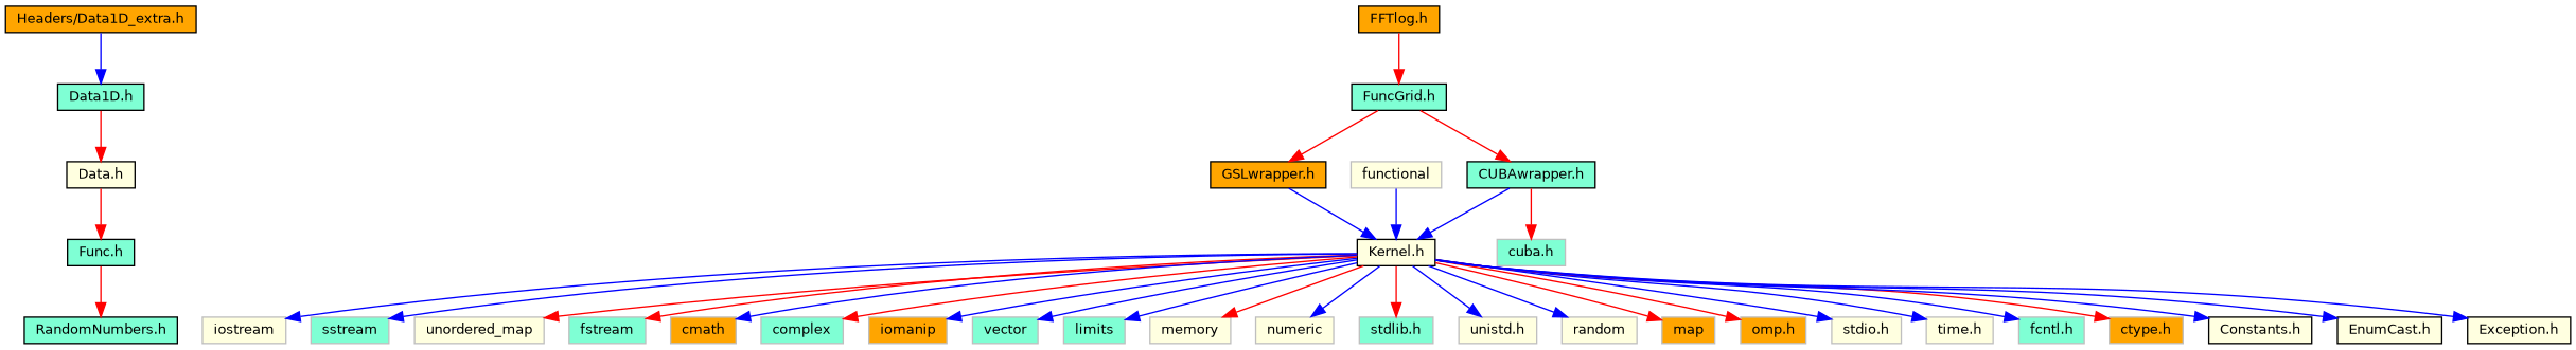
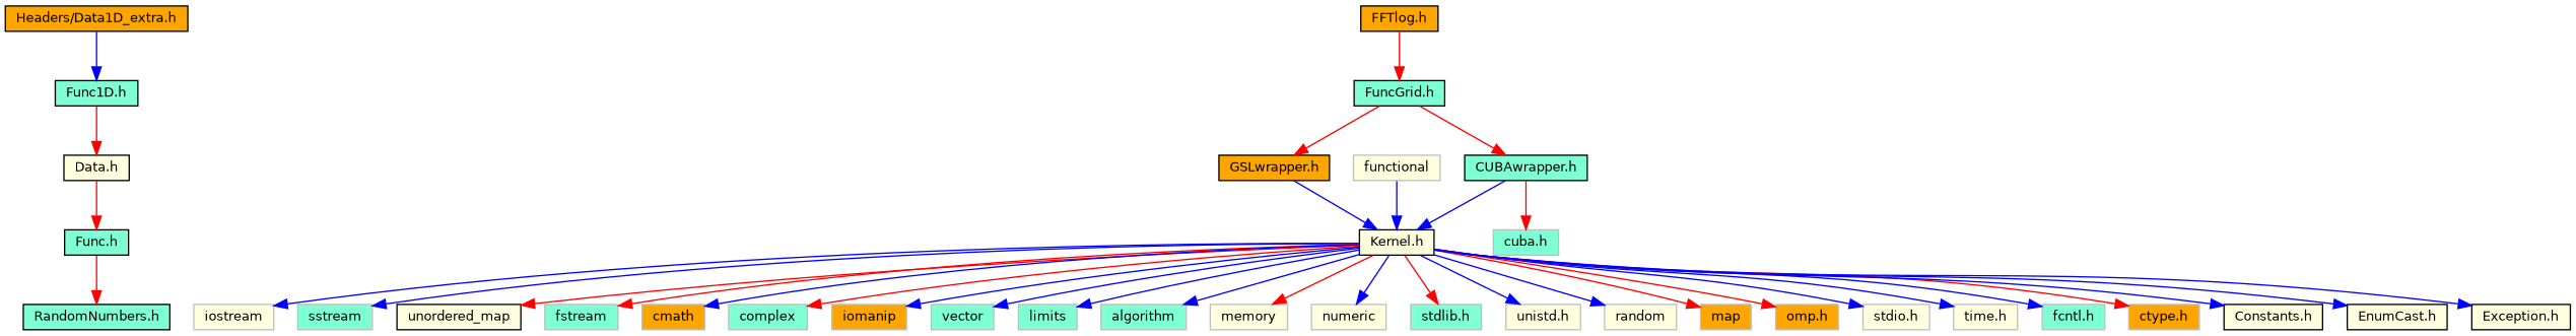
  digraph {
    node [color=grey75 fillcolor=aquamarine fontname=Helvetica fontsize=10 shape=record style=filled]
    edge [color=blue fontname=Helvetica fontsize=10 labelfontname=Helvetica labelfontsize=10 style=solid]
    n1 [color=black fillcolor=orange fontcolor=black height=0.2 label="Headers/Data1D_extra.h" width=0.4]
-   n2 [color=black height=0.2 label="Data1D.h" width=0.4]
+   n2 [color=black height=0.2 label="Func1D.h" width=0.4]
    n3 [color=black fillcolor=lightyellow height=0.2 label="Data.h" width=0.4]
    n4 [color=black height=0.2 label="Func.h" width=0.4]
    n5 [color=black height=0.2 label="RandomNumbers.h" width=0.4]
    n6 [color=black fillcolor=orange height=0.2 label="FFTlog.h" width=0.4]
    n7 [color=black height=0.2 label="FuncGrid.h" width=0.4]
    n8 [color=black fillcolor=orange height=0.2 label="GSLwrapper.h" width=0.4]
    n9 [color=black height=0.2 label="CUBAwrapper.h" width=0.4]
    n10 [color=black fillcolor=lightyellow height=0.2 label="Kernel.h" width=0.4]
    n11 [height=0.2 label="cuba.h" width=0.4]
    n12 [fillcolor=lightyellow height=0.2 label=iostream width=0.4]
    n13 [height=0.2 label=sstream width=0.4]
-   n14 [fillcolor=lightyellow height=0.2 label=unordered_map width=0.4]
+   n14 [color=black fillcolor=lightyellow height=0.2 label=unordered_map width=0.4]
    n15 [height=0.2 label=fstream width=0.4]
    n16 [fillcolor=orange height=0.2 label=cmath width=0.4]
    n17 [height=0.2 label=complex width=0.4]
    n18 [fillcolor=orange height=0.2 label=iomanip width=0.4]
    n19 [height=0.2 label=vector width=0.4]
    n20 [height=0.2 label=limits width=0.4]
+   n21 [height=0.2 label=algorithm width=0.4]
    n22 [fillcolor=lightyellow height=0.2 label=memory width=0.4]
    n23 [fillcolor=lightyellow height=0.2 label=numeric width=0.4]
    n24 [height=0.2 label="stdlib.h" width=0.4]
    n25 [fillcolor=lightyellow height=0.2 label="unistd.h" width=0.4]
    n26 [fillcolor=lightyellow height=0.2 label=random width=0.4]
    n27 [fillcolor=orange height=0.2 label=map width=0.4]
    n28 [fillcolor=orange height=0.2 label="omp.h" width=0.4]
    n29 [fillcolor=lightyellow height=0.2 label="stdio.h" width=0.4]
    n30 [fillcolor=lightyellow height=0.2 label="time.h" width=0.4]
    n31 [height=0.2 label="fcntl.h" width=0.4]
    n32 [fillcolor=orange height=0.2 label="ctype.h" width=0.4]
    n33 [color=black fillcolor=lightyellow height=0.2 label="Constants.h" width=0.4]
    n34 [color=black fillcolor=lightyellow height=0.2 label="EnumCast.h" width=0.4]
    n35 [color=black fillcolor=lightyellow height=0.2 label="Exception.h" width=0.4]
    n36 [fillcolor=lightyellow height=0.2 label=functional width=0.4]
    n1 -> n2
    n2 -> n3 [color=red]
    n3 -> n4 [color=red]
    n4 -> n5 [color=red]
    n6 -> n7 [color=red]
    n7 -> n8 [color=red]
    n7 -> n9 [color=red]
    n8 -> n10
    n9 -> n10
    n9 -> n11 [color=red]
    n10 -> n12
    n10 -> n13
    n10 -> n14 [color=red]
    n10 -> n15 [color=red]
    n10 -> n16
    n10 -> n17 [color=red]
    n10 -> n18
    n10 -> n19
    n10 -> n20
+   n10 -> n21
    n10 -> n22 [color=red]
    n10 -> n23
    n10 -> n24 [color=red]
    n10 -> n25
    n10 -> n26
    n10 -> n27 [color=red]
    n10 -> n28 [color=red]
    n10 -> n29
    n10 -> n30
    n10 -> n31
    n10 -> n32 [color=red]
    n10 -> n33
    n10 -> n34
    n10 -> n35
    n36 -> n10
  }
